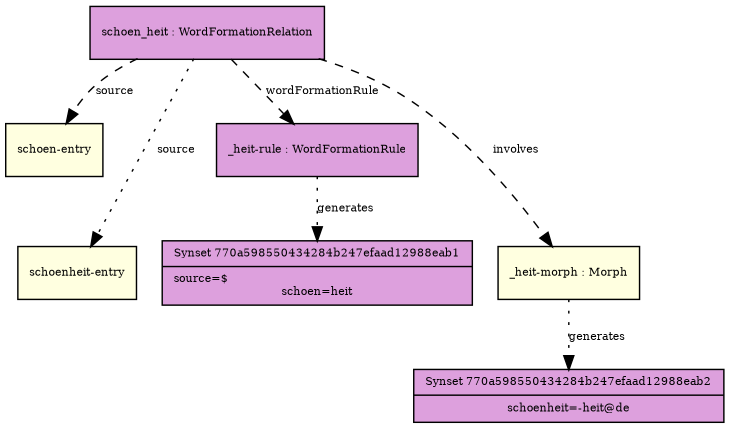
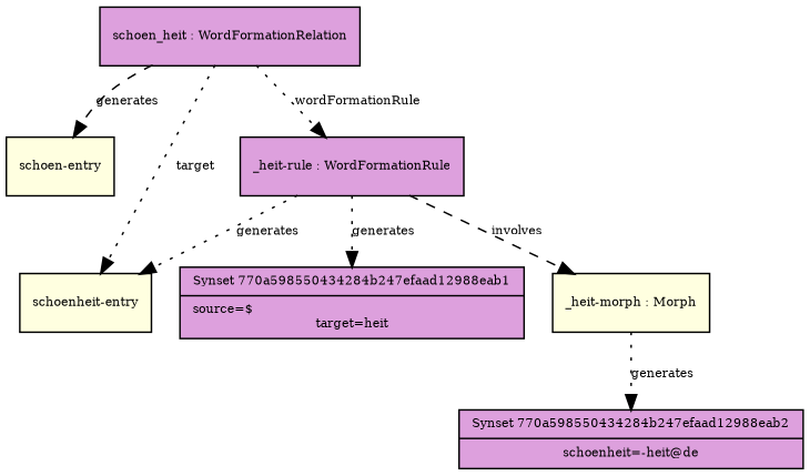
  digraph {
    fontname="DejaVu Serif"
    fontsize=8
    node [fillcolor=plum fontname="DejaVu Serif" fontsize=8 shape=record style=filled]
    edge [fontname="DejaVu Serif" fontsize=8 style=dotted]
    n1 [fillcolor=lightyellow label="{schoen-entry}"]
    n2 [label="{schoen_heit : WordFormationRelation}"]
    n3 [fillcolor=lightyellow label="{schoenheit-entry}"]
    n4 [label="{_heit-rule : WordFormationRule}"]
-   n5 [label="{Synset 770a598550434284b247efaad12988eab1|source=$\lschoen=heit}"]
+   n5 [label="{Synset 770a598550434284b247efaad12988eab1|source=$\ltarget=heit}"]
    n6 [fillcolor=lightyellow label="{_heit-morph : Morph}"]
    n7 [label="{Synset 770a598550434284b247efaad12988eab2|schoenheit=-heit@de}"]
-   n2 -> n1 [label=source style=dashed]
-   n2 -> n3 [label=source]
-   n2 -> n4 [label=wordFormationRule style=dashed]
+   n2 -> n1 [label=generates style=dashed]
+   n2 -> n3 [label=target]
+   n2 -> n4 [label=wordFormationRule]
+   n4 -> n3 [label=generates]
    n4 -> n5 [label=generates]
-   n2 -> n6 [label=involves style=dashed]
+   n4 -> n6 [label=involves style=dashed]
    n6 -> n7 [label=generates]
  }
